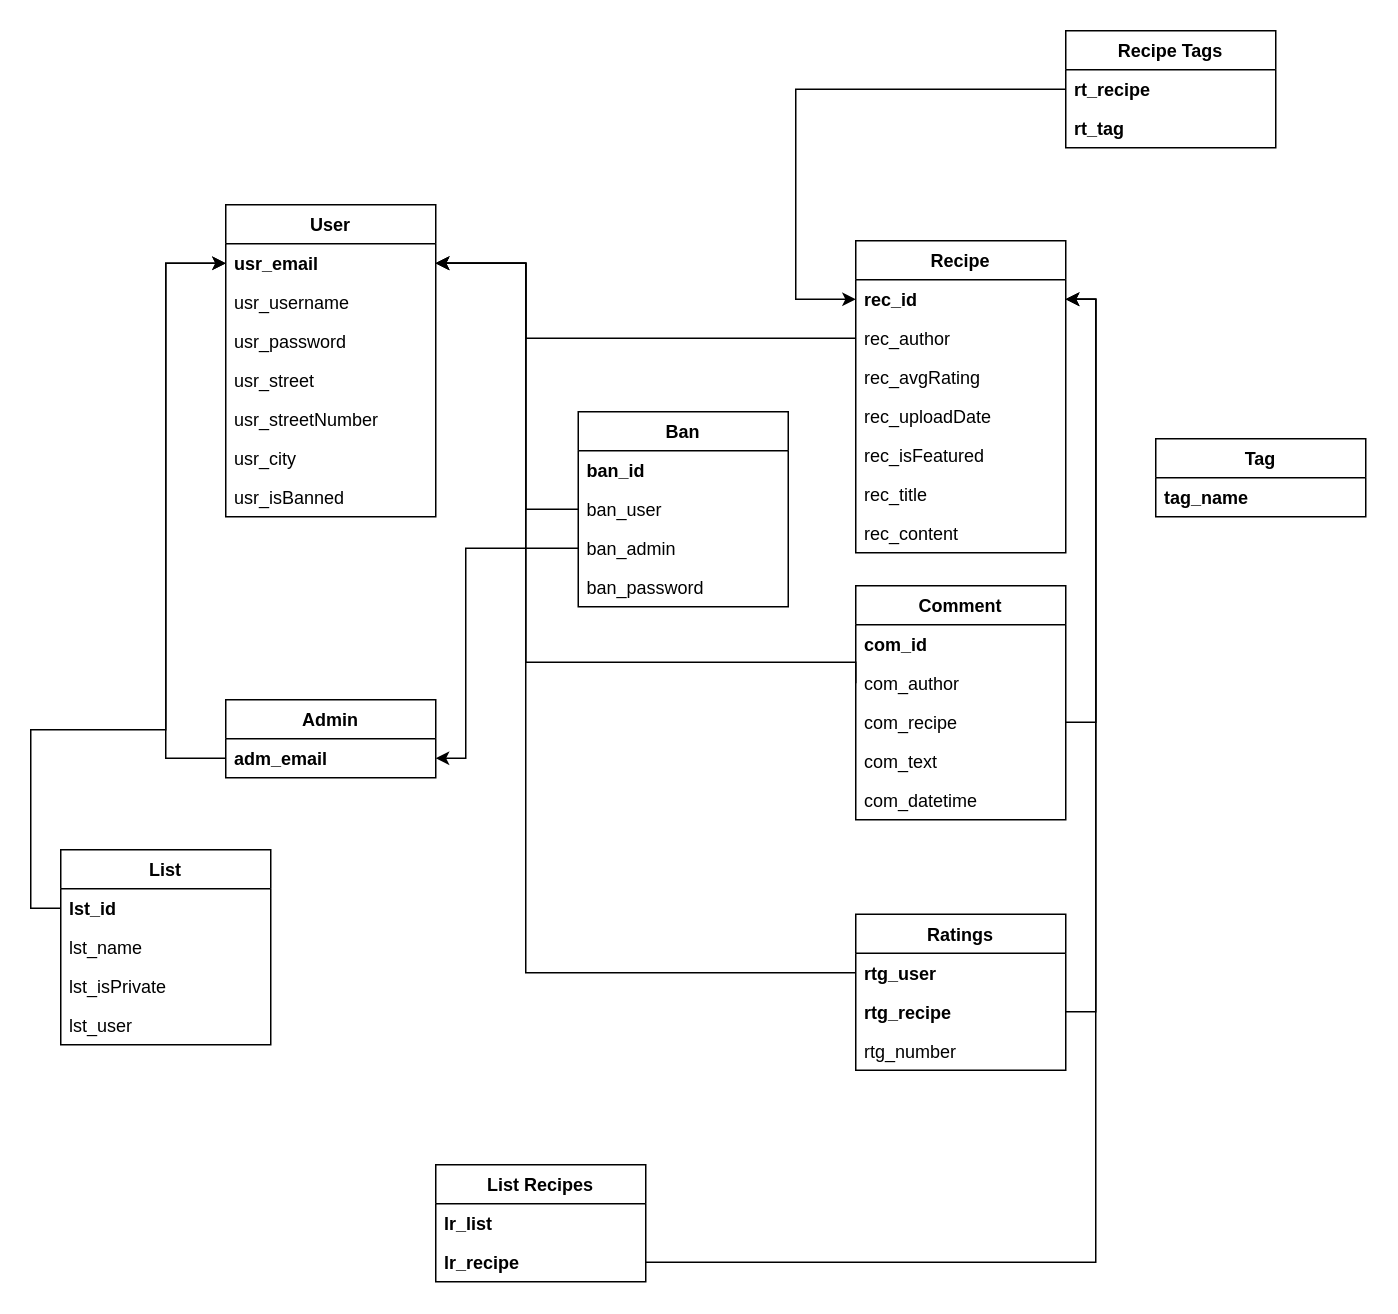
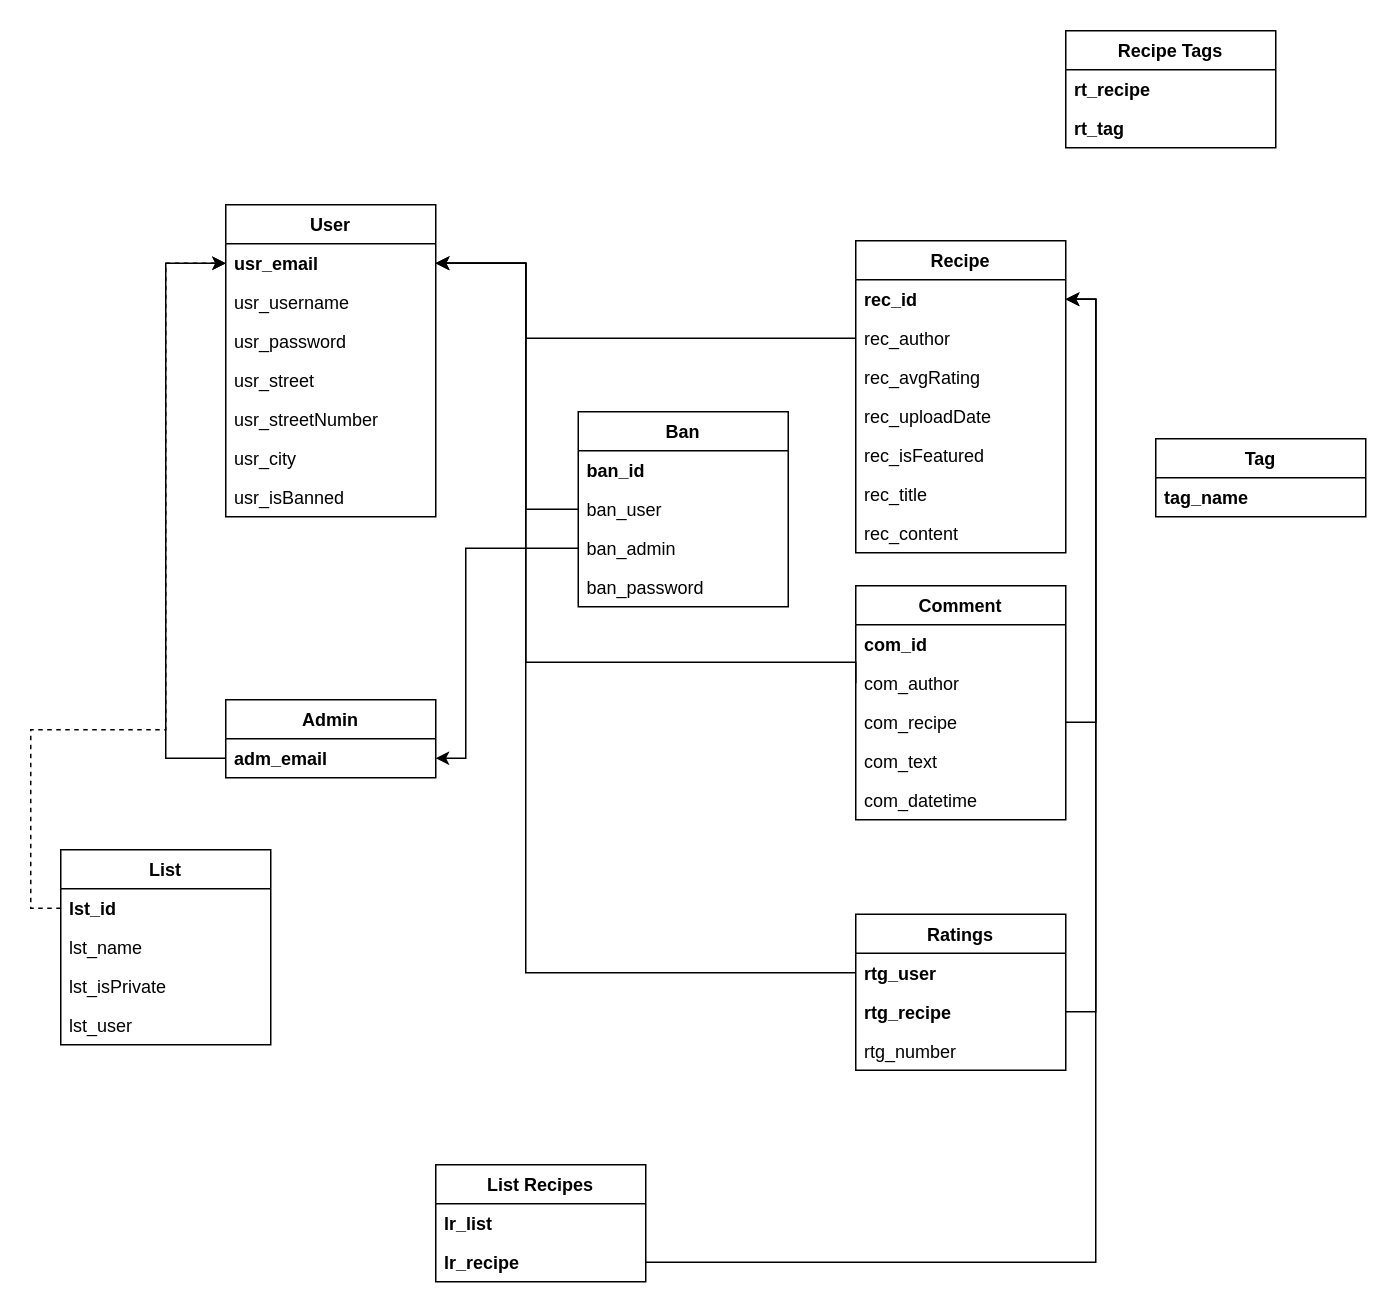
  <mxCell id="0" />
  <mxCell id="1" parent="0" />
  <mxCell id="2" value="User" style="swimlane;fontStyle=1;childLayout=stackLayout;horizontal=1;startSize=26;horizontalStack=0;resizeParent=1;resizeParentMax=0;resizeLast=0;collapsible=1;marginBottom=0;" parent="1" vertex="1"><mxGeometry x="150" y="136" width="140" height="208" as="geometry"><mxRectangle x="180" y="480" width="50" height="26" as="alternateBounds" /></mxGeometry></mxCell>
  <mxCell id="3" value="usr_email" style="text;strokeColor=none;fillColor=none;align=left;verticalAlign=top;spacingLeft=4;spacingRight=4;overflow=hidden;rotatable=0;points=[[0,0.5],[1,0.5]];portConstraint=eastwest;fontStyle=1" parent="2" vertex="1"><mxGeometry y="26" width="140" height="26" as="geometry" /></mxCell>
  <mxCell id="4" value="usr_username" style="text;strokeColor=none;fillColor=none;align=left;verticalAlign=top;spacingLeft=4;spacingRight=4;overflow=hidden;rotatable=0;points=[[0,0.5],[1,0.5]];portConstraint=eastwest;" parent="2" vertex="1"><mxGeometry y="52" width="140" height="26" as="geometry" /></mxCell>
  <mxCell id="5" value="usr_password" style="text;strokeColor=none;fillColor=none;align=left;verticalAlign=top;spacingLeft=4;spacingRight=4;overflow=hidden;rotatable=0;points=[[0,0.5],[1,0.5]];portConstraint=eastwest;" parent="2" vertex="1"><mxGeometry y="78" width="140" height="26" as="geometry" /></mxCell>
  <mxCell id="6" value="usr_street" style="text;strokeColor=none;fillColor=none;align=left;verticalAlign=top;spacingLeft=4;spacingRight=4;overflow=hidden;rotatable=0;points=[[0,0.5],[1,0.5]];portConstraint=eastwest;" parent="2" vertex="1"><mxGeometry y="104" width="140" height="26" as="geometry" /></mxCell>
  <mxCell id="7" value="usr_streetNumber" style="text;strokeColor=none;fillColor=none;align=left;verticalAlign=top;spacingLeft=4;spacingRight=4;overflow=hidden;rotatable=0;points=[[0,0.5],[1,0.5]];portConstraint=eastwest;" parent="2" vertex="1"><mxGeometry y="130" width="140" height="26" as="geometry" /></mxCell>
  <mxCell id="8" value="usr_city" style="text;strokeColor=none;fillColor=none;align=left;verticalAlign=top;spacingLeft=4;spacingRight=4;overflow=hidden;rotatable=0;points=[[0,0.5],[1,0.5]];portConstraint=eastwest;" parent="2" vertex="1"><mxGeometry y="156" width="140" height="26" as="geometry" /></mxCell>
  <mxCell id="9" value="usr_isBanned" style="text;strokeColor=none;fillColor=none;align=left;verticalAlign=top;spacingLeft=4;spacingRight=4;overflow=hidden;rotatable=0;points=[[0,0.5],[1,0.5]];portConstraint=eastwest;" parent="2" vertex="1"><mxGeometry y="182" width="140" height="26" as="geometry" /></mxCell>
  <mxCell id="10" value="Admin" style="swimlane;fontStyle=1;childLayout=stackLayout;horizontal=1;startSize=26;horizontalStack=0;resizeParent=1;resizeParentMax=0;resizeLast=0;collapsible=1;marginBottom=0;" parent="1" vertex="1"><mxGeometry x="150" y="466" width="140" height="52" as="geometry"><mxRectangle x="280" y="580" width="70" height="26" as="alternateBounds" /></mxGeometry></mxCell>
  <mxCell id="11" value="adm_email" style="text;strokeColor=none;fillColor=none;align=left;verticalAlign=top;spacingLeft=4;spacingRight=4;overflow=hidden;rotatable=0;points=[[0,0.5],[1,0.5]];portConstraint=eastwest;fontStyle=1" parent="10" vertex="1"><mxGeometry y="26" width="140" height="26" as="geometry" /></mxCell>
  <mxCell id="12" style="edgeStyle=orthogonalEdgeStyle;rounded=0;orthogonalLoop=1;jettySize=auto;html=1;exitX=0;exitY=0.5;exitDx=0;exitDy=0;entryX=0;entryY=0.5;entryDx=0;entryDy=0;" parent="1" source="11" edge="1"><mxGeometry relative="1" as="geometry"><mxPoint x="150" y="175" as="targetPoint" /><Array as="points"><mxPoint x="110" y="505" /><mxPoint x="110" y="175" /></Array></mxGeometry></mxCell>
  <mxCell id="13" value="Recipe" style="swimlane;fontStyle=1;childLayout=stackLayout;horizontal=1;startSize=26;horizontalStack=0;resizeParent=1;resizeParentMax=0;resizeLast=0;collapsible=1;marginBottom=0;" parent="1" vertex="1"><mxGeometry x="570" y="160" width="140" height="208" as="geometry" /></mxCell>
  <mxCell id="14" value="rec_id" style="text;strokeColor=none;fillColor=none;align=left;verticalAlign=top;spacingLeft=4;spacingRight=4;overflow=hidden;rotatable=0;points=[[0,0.5],[1,0.5]];portConstraint=eastwest;fontStyle=1" parent="13" vertex="1"><mxGeometry y="26" width="140" height="26" as="geometry" /></mxCell>
  <mxCell id="15" value="rec_author" style="text;strokeColor=none;fillColor=none;align=left;verticalAlign=top;spacingLeft=4;spacingRight=4;overflow=hidden;rotatable=0;points=[[0,0.5],[1,0.5]];portConstraint=eastwest;" parent="13" vertex="1"><mxGeometry y="52" width="140" height="26" as="geometry" /></mxCell>
  <mxCell id="16" value="rec_avgRating" style="text;strokeColor=none;fillColor=none;align=left;verticalAlign=top;spacingLeft=4;spacingRight=4;overflow=hidden;rotatable=0;points=[[0,0.5],[1,0.5]];portConstraint=eastwest;" parent="13" vertex="1"><mxGeometry y="78" width="140" height="26" as="geometry" /></mxCell>
  <mxCell id="17" value="rec_uploadDate" style="text;strokeColor=none;fillColor=none;align=left;verticalAlign=top;spacingLeft=4;spacingRight=4;overflow=hidden;rotatable=0;points=[[0,0.5],[1,0.5]];portConstraint=eastwest;" parent="13" vertex="1"><mxGeometry y="104" width="140" height="26" as="geometry" /></mxCell>
  <mxCell id="18" value="rec_isFeatured" style="text;strokeColor=none;fillColor=none;align=left;verticalAlign=top;spacingLeft=4;spacingRight=4;overflow=hidden;rotatable=0;points=[[0,0.5],[1,0.5]];portConstraint=eastwest;" parent="13" vertex="1"><mxGeometry y="130" width="140" height="26" as="geometry" /></mxCell>
  <mxCell id="19" value="rec_title" style="text;strokeColor=none;fillColor=none;align=left;verticalAlign=top;spacingLeft=4;spacingRight=4;overflow=hidden;rotatable=0;points=[[0,0.5],[1,0.5]];portConstraint=eastwest;" vertex="1" parent="13"><mxGeometry y="156" width="140" height="26" as="geometry" /></mxCell>
  <mxCell id="20" value="rec_content" style="text;strokeColor=none;fillColor=none;align=left;verticalAlign=top;spacingLeft=4;spacingRight=4;overflow=hidden;rotatable=0;points=[[0,0.5],[1,0.5]];portConstraint=eastwest;" vertex="1" parent="13"><mxGeometry y="182" width="140" height="26" as="geometry" /></mxCell>
  <mxCell id="21" style="edgeStyle=orthogonalEdgeStyle;rounded=0;orthogonalLoop=1;jettySize=auto;html=1;exitX=0;exitY=0.5;exitDx=0;exitDy=0;entryX=1;entryY=0.5;entryDx=0;entryDy=0;" parent="1" source="15" edge="1"><mxGeometry relative="1" as="geometry"><Array as="points"><mxPoint x="350" y="225" /><mxPoint x="350" y="175" /></Array><mxPoint x="290" y="175" as="targetPoint" /></mxGeometry></mxCell>
  <mxCell id="22" value="Comment" style="swimlane;fontStyle=1;childLayout=stackLayout;horizontal=1;startSize=26;horizontalStack=0;resizeParent=1;resizeParentMax=0;resizeLast=0;collapsible=1;marginBottom=0;" parent="1" vertex="1"><mxGeometry x="570" y="390" width="140" height="156" as="geometry" /></mxCell>
  <mxCell id="23" value="com_id" style="text;strokeColor=none;fillColor=none;align=left;verticalAlign=top;spacingLeft=4;spacingRight=4;overflow=hidden;rotatable=0;points=[[0,0.5],[1,0.5]];portConstraint=eastwest;fontStyle=1" parent="22" vertex="1"><mxGeometry y="26" width="140" height="26" as="geometry" /></mxCell>
  <mxCell id="24" value="com_author" style="text;strokeColor=none;fillColor=none;align=left;verticalAlign=top;spacingLeft=4;spacingRight=4;overflow=hidden;rotatable=0;points=[[0,0.5],[1,0.5]];portConstraint=eastwest;" parent="22" vertex="1"><mxGeometry y="52" width="140" height="26" as="geometry" /></mxCell>
  <mxCell id="25" value="com_recipe" style="text;strokeColor=none;fillColor=none;align=left;verticalAlign=top;spacingLeft=4;spacingRight=4;overflow=hidden;rotatable=0;points=[[0,0.5],[1,0.5]];portConstraint=eastwest;" parent="22" vertex="1"><mxGeometry y="78" width="140" height="26" as="geometry" /></mxCell>
  <mxCell id="26" value="com_text" style="text;strokeColor=none;fillColor=none;align=left;verticalAlign=top;spacingLeft=4;spacingRight=4;overflow=hidden;rotatable=0;points=[[0,0.5],[1,0.5]];portConstraint=eastwest;" parent="22" vertex="1"><mxGeometry y="104" width="140" height="26" as="geometry" /></mxCell>
  <mxCell id="27" value="com_datetime" style="text;strokeColor=none;fillColor=none;align=left;verticalAlign=top;spacingLeft=4;spacingRight=4;overflow=hidden;rotatable=0;points=[[0,0.5],[1,0.5]];portConstraint=eastwest;" parent="22" vertex="1"><mxGeometry y="130" width="140" height="26" as="geometry" /></mxCell>
  <mxCell id="28" style="edgeStyle=orthogonalEdgeStyle;rounded=0;orthogonalLoop=1;jettySize=auto;html=1;exitX=0;exitY=0.5;exitDx=0;exitDy=0;entryX=1;entryY=0.5;entryDx=0;entryDy=0;" parent="1" source="24" edge="1"><mxGeometry relative="1" as="geometry"><Array as="points"><mxPoint x="570" y="441" /><mxPoint x="350" y="441" /><mxPoint x="350" y="175" /></Array><mxPoint x="290" y="175" as="targetPoint" /></mxGeometry></mxCell>
  <mxCell id="29" style="edgeStyle=orthogonalEdgeStyle;rounded=0;orthogonalLoop=1;jettySize=auto;html=1;exitX=1;exitY=0.5;exitDx=0;exitDy=0;entryX=1;entryY=0.5;entryDx=0;entryDy=0;" parent="1" source="25" target="14" edge="1"><mxGeometry relative="1" as="geometry" /></mxCell>
  <mxCell id="30" value="List" style="swimlane;fontStyle=1;childLayout=stackLayout;horizontal=1;startSize=26;horizontalStack=0;resizeParent=1;resizeParentMax=0;resizeLast=0;collapsible=1;marginBottom=0;" parent="1" vertex="1"><mxGeometry x="40" y="566" width="140" height="130" as="geometry" /></mxCell>
  <mxCell id="31" value="lst_id" style="text;strokeColor=none;fillColor=none;align=left;verticalAlign=top;spacingLeft=4;spacingRight=4;overflow=hidden;rotatable=0;points=[[0,0.5],[1,0.5]];portConstraint=eastwest;fontStyle=1" parent="30" vertex="1"><mxGeometry y="26" width="140" height="26" as="geometry" /></mxCell>
  <mxCell id="32" value="lst_name" style="text;strokeColor=none;fillColor=none;align=left;verticalAlign=top;spacingLeft=4;spacingRight=4;overflow=hidden;rotatable=0;points=[[0,0.5],[1,0.5]];portConstraint=eastwest;" parent="30" vertex="1"><mxGeometry y="52" width="140" height="26" as="geometry" /></mxCell>
  <mxCell id="33" value="lst_isPrivate" style="text;strokeColor=none;fillColor=none;align=left;verticalAlign=top;spacingLeft=4;spacingRight=4;overflow=hidden;rotatable=0;points=[[0,0.5],[1,0.5]];portConstraint=eastwest;" parent="30" vertex="1"><mxGeometry y="78" width="140" height="26" as="geometry" /></mxCell>
  <mxCell id="34" value="lst_user" style="text;strokeColor=none;fillColor=none;align=left;verticalAlign=top;spacingLeft=4;spacingRight=4;overflow=hidden;rotatable=0;points=[[0,0.5],[1,0.5]];portConstraint=eastwest;" vertex="1" parent="30"><mxGeometry y="104" width="140" height="26" as="geometry" /></mxCell>
  <mxCell id="35" value="Ratings" style="swimlane;fontStyle=1;childLayout=stackLayout;horizontal=1;startSize=26;horizontalStack=0;resizeParent=1;resizeParentMax=0;resizeLast=0;collapsible=1;marginBottom=0;" parent="1" vertex="1"><mxGeometry x="570" y="609" width="140" height="104" as="geometry" /></mxCell>
  <mxCell id="36" value="rtg_user" style="text;strokeColor=none;fillColor=none;align=left;verticalAlign=top;spacingLeft=4;spacingRight=4;overflow=hidden;rotatable=0;points=[[0,0.5],[1,0.5]];portConstraint=eastwest;fontStyle=1" parent="35" vertex="1"><mxGeometry y="26" width="140" height="26" as="geometry" /></mxCell>
  <mxCell id="37" value="rtg_recipe" style="text;strokeColor=none;fillColor=none;align=left;verticalAlign=top;spacingLeft=4;spacingRight=4;overflow=hidden;rotatable=0;points=[[0,0.5],[1,0.5]];portConstraint=eastwest;fontStyle=1" parent="35" vertex="1"><mxGeometry y="52" width="140" height="26" as="geometry" /></mxCell>
  <mxCell id="38" value="rtg_number" style="text;strokeColor=none;fillColor=none;align=left;verticalAlign=top;spacingLeft=4;spacingRight=4;overflow=hidden;rotatable=0;points=[[0,0.5],[1,0.5]];portConstraint=eastwest;" parent="35" vertex="1"><mxGeometry y="78" width="140" height="26" as="geometry" /></mxCell>
  <mxCell id="39" style="edgeStyle=orthogonalEdgeStyle;rounded=0;orthogonalLoop=1;jettySize=auto;html=1;exitX=0;exitY=0.5;exitDx=0;exitDy=0;entryX=1;entryY=0.5;entryDx=0;entryDy=0;" parent="1" source="36" edge="1"><mxGeometry relative="1" as="geometry"><Array as="points"><mxPoint x="350" y="648" /><mxPoint x="350" y="175" /></Array><mxPoint x="290" y="175" as="targetPoint" /></mxGeometry></mxCell>
  <mxCell id="40" style="edgeStyle=orthogonalEdgeStyle;rounded=0;orthogonalLoop=1;jettySize=auto;html=1;exitX=1;exitY=0.5;exitDx=0;exitDy=0;entryX=1;entryY=0.5;entryDx=0;entryDy=0;" parent="1" source="37" target="14" edge="1"><mxGeometry relative="1" as="geometry" /></mxCell>
  <mxCell id="41" value="List Recipes" style="swimlane;fontStyle=1;childLayout=stackLayout;horizontal=1;startSize=26;horizontalStack=0;resizeParent=1;resizeParentMax=0;resizeLast=0;collapsible=1;marginBottom=0;" parent="1" vertex="1"><mxGeometry x="290" y="776" width="140" height="78" as="geometry" /></mxCell>
  <mxCell id="42" value="lr_list" style="text;strokeColor=none;fillColor=none;align=left;verticalAlign=top;spacingLeft=4;spacingRight=4;overflow=hidden;rotatable=0;points=[[0,0.5],[1,0.5]];portConstraint=eastwest;fontStyle=1" parent="41" vertex="1"><mxGeometry y="26" width="140" height="26" as="geometry" /></mxCell>
  <mxCell id="43" value="lr_recipe" style="text;strokeColor=none;fillColor=none;align=left;verticalAlign=top;spacingLeft=4;spacingRight=4;overflow=hidden;rotatable=0;points=[[0,0.5],[1,0.5]];portConstraint=eastwest;fontStyle=1" parent="41" vertex="1"><mxGeometry y="52" width="140" height="26" as="geometry" /></mxCell>
  <mxCell id="44" value="Tag" style="swimlane;fontStyle=1;childLayout=stackLayout;horizontal=1;startSize=26;horizontalStack=0;resizeParent=1;resizeParentMax=0;resizeLast=0;collapsible=1;marginBottom=0;" parent="1" vertex="1"><mxGeometry x="770" y="292" width="140" height="52" as="geometry" /></mxCell>
  <mxCell id="45" value="tag_name" style="text;strokeColor=none;fillColor=none;align=left;verticalAlign=top;spacingLeft=4;spacingRight=4;overflow=hidden;rotatable=0;points=[[0,0.5],[1,0.5]];portConstraint=eastwest;fontStyle=1" parent="44" vertex="1"><mxGeometry y="26" width="140" height="26" as="geometry" /></mxCell>
  <mxCell id="46" value="Recipe Tags" style="swimlane;fontStyle=1;childLayout=stackLayout;horizontal=1;startSize=26;horizontalStack=0;resizeParent=1;resizeParentMax=0;resizeLast=0;collapsible=1;marginBottom=0;" parent="1" vertex="1"><mxGeometry x="710" y="20" width="140" height="78" as="geometry" /></mxCell>
  <mxCell id="47" value="rt_recipe" style="text;strokeColor=none;fillColor=none;align=left;verticalAlign=top;spacingLeft=4;spacingRight=4;overflow=hidden;rotatable=0;points=[[0,0.5],[1,0.5]];portConstraint=eastwest;fontStyle=1" parent="46" vertex="1"><mxGeometry y="26" width="140" height="26" as="geometry" /></mxCell>
  <mxCell id="48" value="rt_tag" style="text;strokeColor=none;fillColor=none;align=left;verticalAlign=top;spacingLeft=4;spacingRight=4;overflow=hidden;rotatable=0;points=[[0,0.5],[1,0.5]];portConstraint=eastwest;fontStyle=1" parent="46" vertex="1"><mxGeometry y="52" width="140" height="26" as="geometry" /></mxCell>
- <mxCell id="49" style="edgeStyle=orthogonalEdgeStyle;rounded=0;orthogonalLoop=1;jettySize=auto;html=1;exitX=0;exitY=0.5;exitDx=0;exitDy=0;entryX=0;entryY=0.5;entryDx=0;entryDy=0;" parent="1" source="47" target="14" edge="1"><mxGeometry relative="1" as="geometry"><Array as="points"><mxPoint x="530" y="59" /><mxPoint x="530" y="199" /></Array></mxGeometry></mxCell>
  <mxCell id="50" value="Ban" style="swimlane;fontStyle=1;childLayout=stackLayout;horizontal=1;startSize=26;horizontalStack=0;resizeParent=1;resizeParentMax=0;resizeLast=0;collapsible=1;marginBottom=0;" parent="1" vertex="1"><mxGeometry x="385" y="274" width="140" height="130" as="geometry" /></mxCell>
  <mxCell id="51" value="ban_id" style="text;strokeColor=none;fillColor=none;align=left;verticalAlign=top;spacingLeft=4;spacingRight=4;overflow=hidden;rotatable=0;points=[[0,0.5],[1,0.5]];portConstraint=eastwest;fontStyle=1" parent="50" vertex="1"><mxGeometry y="26" width="140" height="26" as="geometry" /></mxCell>
  <mxCell id="52" value="ban_user" style="text;strokeColor=none;fillColor=none;align=left;verticalAlign=top;spacingLeft=4;spacingRight=4;overflow=hidden;rotatable=0;points=[[0,0.5],[1,0.5]];portConstraint=eastwest;fontStyle=0" parent="50" vertex="1"><mxGeometry y="52" width="140" height="26" as="geometry" /></mxCell>
  <mxCell id="53" value="ban_admin" style="text;strokeColor=none;fillColor=none;align=left;verticalAlign=top;spacingLeft=4;spacingRight=4;overflow=hidden;rotatable=0;points=[[0,0.5],[1,0.5]];portConstraint=eastwest;fontStyle=0" parent="50" vertex="1"><mxGeometry y="78" width="140" height="26" as="geometry" /></mxCell>
  <mxCell id="54" value="ban_password" style="text;strokeColor=none;fillColor=none;align=left;verticalAlign=top;spacingLeft=4;spacingRight=4;overflow=hidden;rotatable=0;points=[[0,0.5],[1,0.5]];portConstraint=eastwest;fontStyle=0" parent="50" vertex="1"><mxGeometry y="104" width="140" height="26" as="geometry" /></mxCell>
  <mxCell id="55" style="edgeStyle=orthogonalEdgeStyle;rounded=0;orthogonalLoop=1;jettySize=auto;html=1;exitX=1;exitY=0.5;exitDx=0;exitDy=0;entryX=1;entryY=0.5;entryDx=0;entryDy=0;" parent="1" source="43" target="14" edge="1"><mxGeometry relative="1" as="geometry" /></mxCell>
  <mxCell id="56" style="edgeStyle=orthogonalEdgeStyle;rounded=0;orthogonalLoop=1;jettySize=auto;html=1;exitX=0;exitY=0.5;exitDx=0;exitDy=0;entryX=1;entryY=0.5;entryDx=0;entryDy=0;" parent="1" source="52" edge="1"><mxGeometry relative="1" as="geometry"><Array as="points"><mxPoint x="350" y="339" /><mxPoint x="350" y="175" /></Array><mxPoint x="290" y="175" as="targetPoint" /></mxGeometry></mxCell>
  <mxCell id="57" style="edgeStyle=orthogonalEdgeStyle;rounded=0;orthogonalLoop=1;jettySize=auto;html=1;exitX=0;exitY=0.5;exitDx=0;exitDy=0;entryX=1;entryY=0.5;entryDx=0;entryDy=0;" parent="1" source="53" target="11" edge="1"><mxGeometry relative="1" as="geometry"><Array as="points"><mxPoint x="310" y="365" /><mxPoint x="310" y="505" /></Array></mxGeometry></mxCell>
- <mxCell id="58" style="edgeStyle=orthogonalEdgeStyle;rounded=0;orthogonalLoop=1;jettySize=auto;html=1;exitX=0;exitY=0.5;exitDx=0;exitDy=0;entryX=0;entryY=0.5;entryDx=0;entryDy=0;" edge="1" parent="1" source="31" target="3"><mxGeometry relative="1" as="geometry"><Array as="points"><mxPoint x="20" y="605" /><mxPoint x="20" y="486" /><mxPoint x="110" y="486" /><mxPoint x="110" y="175" /></Array></mxGeometry></mxCell>
+ <mxCell id="58" style="edgeStyle=orthogonalEdgeStyle;rounded=0;orthogonalLoop=1;jettySize=auto;html=1;exitX=0;exitY=0.5;exitDx=0;exitDy=0;entryX=0;entryY=0.5;entryDx=0;entryDy=0;dashed=1;" edge="1" parent="1" source="31" target="3"><mxGeometry relative="1" as="geometry"><Array as="points"><mxPoint x="20" y="605" /><mxPoint x="20" y="486" /><mxPoint x="110" y="486" /><mxPoint x="110" y="175" /></Array></mxGeometry></mxCell>
